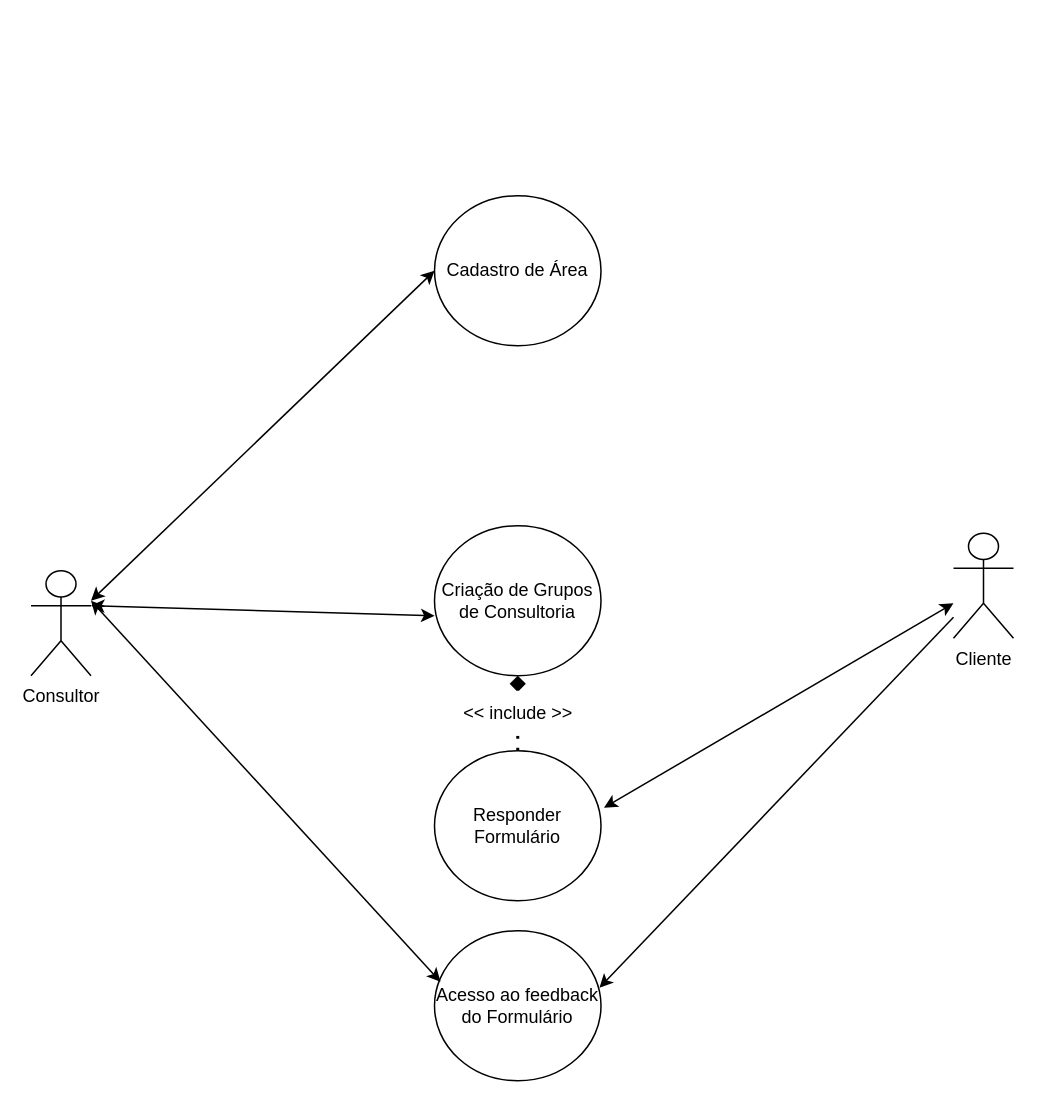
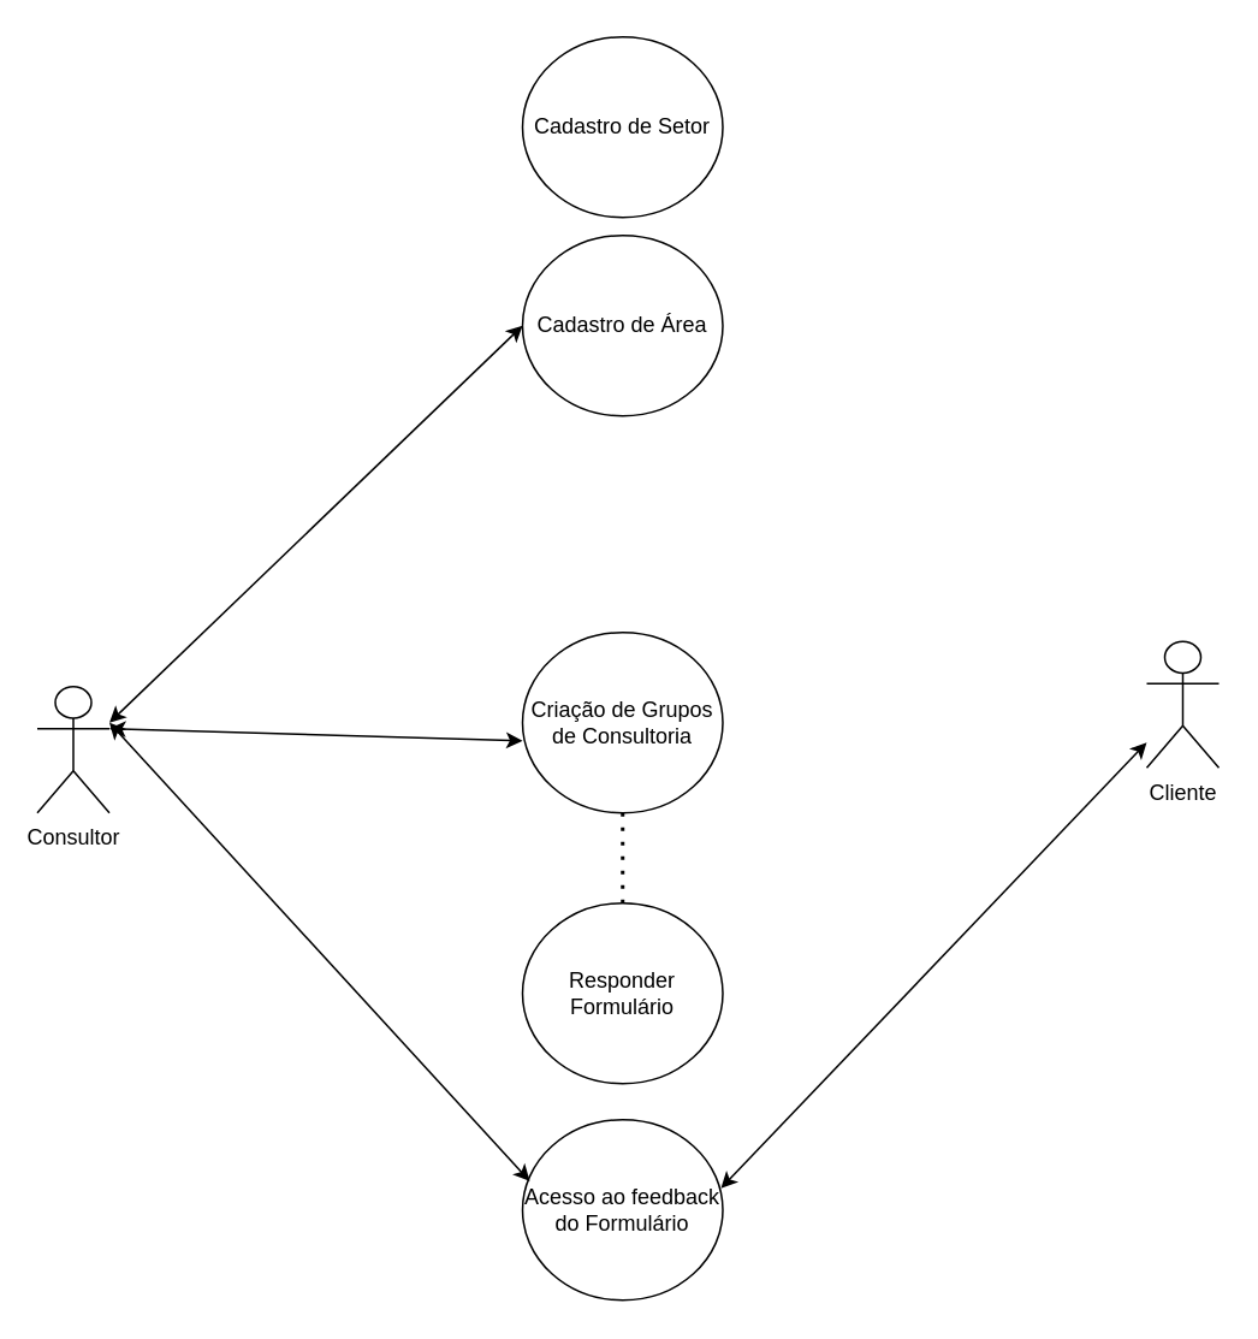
  <mxCell id="0" />
  <mxCell id="1" parent="0" />
  <mxCell id="2" value="Consultor&lt;br&gt;" style="shape=umlActor;verticalLabelPosition=bottom;verticalAlign=top;html=1;outlineConnect=0;" vertex="1" parent="1"><mxGeometry x="20" y="380" width="40" height="70" as="geometry" /></mxCell>
  <mxCell id="3" value="Cliente&lt;br&gt;" style="shape=umlActor;verticalLabelPosition=bottom;verticalAlign=top;html=1;outlineConnect=0;" vertex="1" parent="1"><mxGeometry x="635" y="355" width="40" height="70" as="geometry" /></mxCell>
+ <mxCell id="4" value="Cadastro de Setor" style="ellipse;whiteSpace=wrap;html=1;" vertex="1" parent="1"><mxGeometry x="289" y="20" width="111" height="100" as="geometry" /></mxCell>
  <mxCell id="5" value="Cadastro de Área" style="ellipse;whiteSpace=wrap;html=1;" vertex="1" parent="1"><mxGeometry x="289" y="130" width="111" height="100" as="geometry" /></mxCell>
  <mxCell id="6" value="" style="endArrow=classic;startArrow=classic;html=1;rounded=0;entryX=0;entryY=0.5;entryDx=0;entryDy=0;" edge="1" parent="1" target="5"><mxGeometry width="50" height="50" relative="1" as="geometry"><mxPoint x="60" y="400" as="sourcePoint" /><mxPoint x="230" y="170" as="targetPoint" /></mxGeometry></mxCell>
  <mxCell id="7" value="Criação de Grupos de Consultoria" style="ellipse;whiteSpace=wrap;html=1;" vertex="1" parent="1"><mxGeometry x="289" y="350" width="111" height="100" as="geometry" /></mxCell>
  <mxCell id="8" value="" style="endArrow=classic;startArrow=classic;html=1;rounded=0;entryX=0;entryY=0.5;entryDx=0;entryDy=0;exitX=1;exitY=0.333;exitDx=0;exitDy=0;exitPerimeter=0;" edge="1" parent="1" source="2"><mxGeometry width="50" height="50" relative="1" as="geometry"><mxPoint x="60" y="523" as="sourcePoint" /><mxPoint x="289" y="410" as="targetPoint" /></mxGeometry></mxCell>
  <mxCell id="9" value="Responder Formulário" style="ellipse;whiteSpace=wrap;html=1;" vertex="1" parent="1"><mxGeometry x="289" y="500" width="111" height="100" as="geometry" /></mxCell>
- <mxCell id="10" value="" style="endArrow=classic;startArrow=classic;html=1;rounded=0;exitX=1.018;exitY=0.38;exitDx=0;exitDy=0;exitPerimeter=0;" edge="1" parent="1" source="9" target="3"><mxGeometry width="50" height="50" relative="1" as="geometry"><mxPoint x="480" y="520" as="sourcePoint" /><mxPoint x="530" y="470" as="targetPoint" /></mxGeometry></mxCell>
  <mxCell id="11" value="Acesso ao feedback do Formulário" style="ellipse;whiteSpace=wrap;html=1;" vertex="1" parent="1"><mxGeometry x="289" y="620" width="111" height="100" as="geometry" /></mxCell>
- <mxCell id="12" value="" style="endArrow=none;startArrow=classic;html=1;rounded=0;exitX=0.991;exitY=0.38;exitDx=0;exitDy=0;exitPerimeter=0;" edge="1" parent="1" source="11" target="3"><mxGeometry width="50" height="50" relative="1" as="geometry"><mxPoint x="402" y="606" as="sourcePoint" /><mxPoint x="620" y="530" as="targetPoint" /></mxGeometry></mxCell>
+ <mxCell id="12" value="" style="endArrow=classic;startArrow=classic;html=1;rounded=0;exitX=0.991;exitY=0.38;exitDx=0;exitDy=0;exitPerimeter=0;" edge="1" parent="1" source="11" target="3"><mxGeometry width="50" height="50" relative="1" as="geometry"><mxPoint x="402" y="606" as="sourcePoint" /><mxPoint x="620" y="530" as="targetPoint" /></mxGeometry></mxCell>
  <mxCell id="13" value="" style="endArrow=classic;startArrow=classic;html=1;rounded=0;entryX=0.036;entryY=0.34;entryDx=0;entryDy=0;entryPerimeter=0;" edge="1" parent="1" target="11"><mxGeometry width="50" height="50" relative="1" as="geometry"><mxPoint x="60" y="400" as="sourcePoint" /><mxPoint x="289" y="587" as="targetPoint" /></mxGeometry></mxCell>
- <mxCell id="14" value="" style="endArrow=diamond;dashed=1;html=1;dashPattern=1 3;strokeWidth=2;rounded=0;entryX=0.5;entryY=1;entryDx=0;entryDy=0;exitX=0.5;exitY=0;exitDx=0;exitDy=0;" edge="1" parent="1" source="9" target="7"><mxGeometry width="50" height="50" relative="1" as="geometry"><mxPoint x="330" y="500" as="sourcePoint" /><mxPoint x="380" y="450" as="targetPoint" /></mxGeometry></mxCell>
- <mxCell id="15" value="&amp;lt;&amp;lt; include &amp;gt;&amp;gt;" style="text;html=1;strokeColor=none;fillColor=default;align=center;verticalAlign=middle;whiteSpace=wrap;rounded=0;" vertex="1" parent="1"><mxGeometry x="304.5" y="460" width="80" height="30" as="geometry" /></mxCell>
+ <mxCell id="14" value="" style="endArrow=none;dashed=1;html=1;dashPattern=1 3;strokeWidth=2;rounded=0;entryX=0.5;entryY=1;entryDx=0;entryDy=0;exitX=0.5;exitY=0;exitDx=0;exitDy=0;" edge="1" parent="1" source="9" target="7"><mxGeometry width="50" height="50" relative="1" as="geometry"><mxPoint x="330" y="500" as="sourcePoint" /><mxPoint x="380" y="450" as="targetPoint" /></mxGeometry></mxCell>
